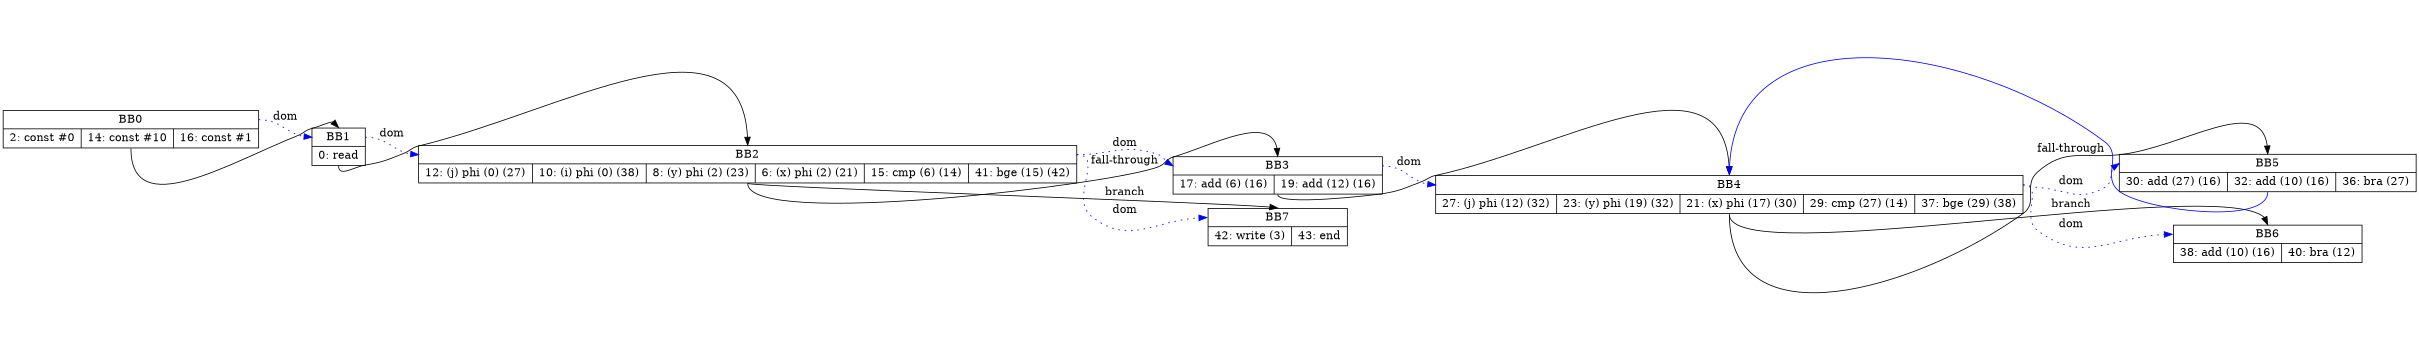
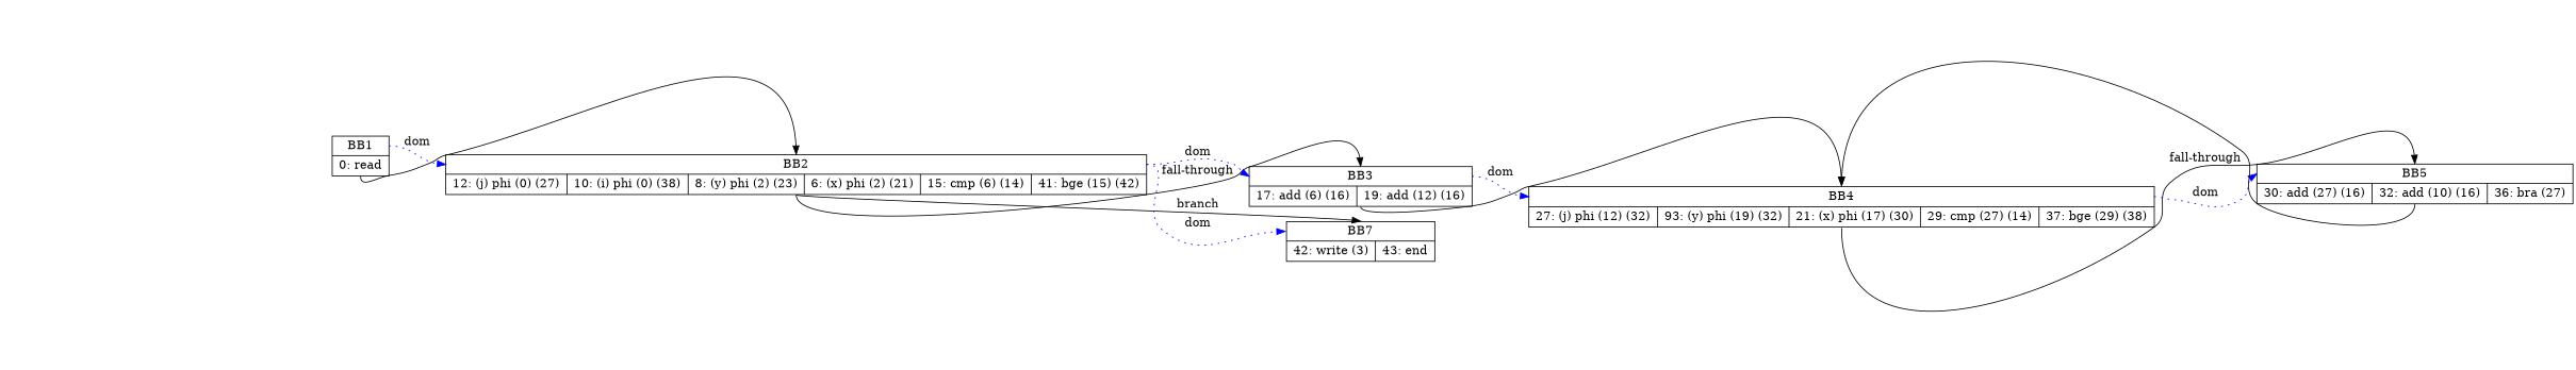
  digraph {
    rankdir=LR
    node [shape=record]
    edge [headport=n tailport=s]
-   n1 [label="<b>BB0 | { 2: const #0 | 14: const #10 | 16: const #1 }"]
    n2 [label="<b>BB1 | { 0: read }"]
    n3 [label="<b>BB2 | { 12: (j) phi (0) (27) | 10: (i) phi (0) (38) | 8: (y) phi (2) (23) | 6: (x) phi (2) (21) | 15: cmp (6) (14) | 41: bge (15) (42) }"]
    n4 [label="<b>BB3 | { 17: add (6) (16) | 19: add (12) (16) }"]
    n5 [label="<b>BB7 | { 42: write (3) | 43: end }"]
-   n6 [label="<b>BB4 | { 27: (j) phi (12) (32) | 23: (y) phi (19) (32) | 21: (x) phi (17) (30) | 29: cmp (27) (14) | 37: bge (29) (38) }"]
+   n6 [label="<b>BB4 | { 27: (j) phi (12) (32) | 93: (y) phi (19) (32) | 21: (x) phi (17) (30) | 29: cmp (27) (14) | 37: bge (29) (38) }"]
    n7 [label="<b>BB5 | { 30: add (27) (16) | 32: add (10) (16) | 36: bra (27) }"]
-   n8 [label="<b>BB6 | { 38: add (10) (16) | 40: bra (12) }"]
-   n1 -> n2 [color=blue headport=b label=dom style=dotted tailport=b]
-   n1 -> n2
    n2 -> n3
    n2 -> n3 [color=blue headport=b label=dom style=dotted tailport=b]
    n3 -> n4 [label="fall-through"]
    n3 -> n4 [color=blue headport=b label=dom style=dotted tailport=b]
    n3 -> n5 [label=branch]
    n3 -> n5 [color=blue headport=b label=dom style=dotted tailport=b]
    n4 -> n6
    n4 -> n6 [color=blue headport=b label=dom style=dotted tailport=b]
    n6 -> n7 [label="fall-through"]
    n6 -> n7 [color=blue headport=b label=dom style=dotted tailport=b]
-   n6 -> n8 [label=branch]
-   n6 -> n8 [color=blue headport=b label=dom style=dotted tailport=b]
-   n7 -> n6 [color=blue]
+   n7 -> n6
  }
